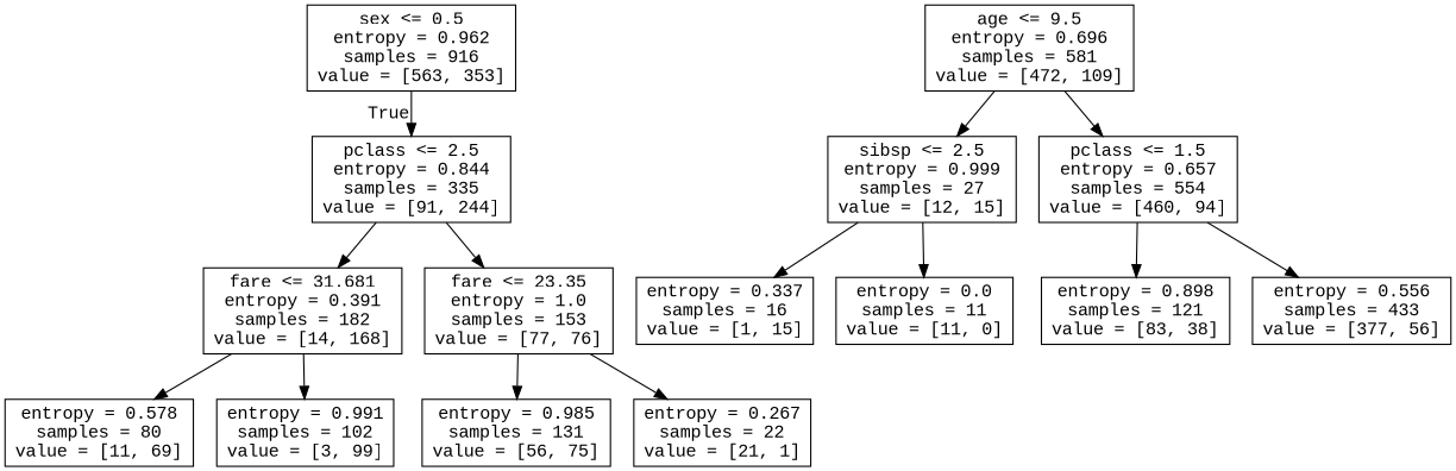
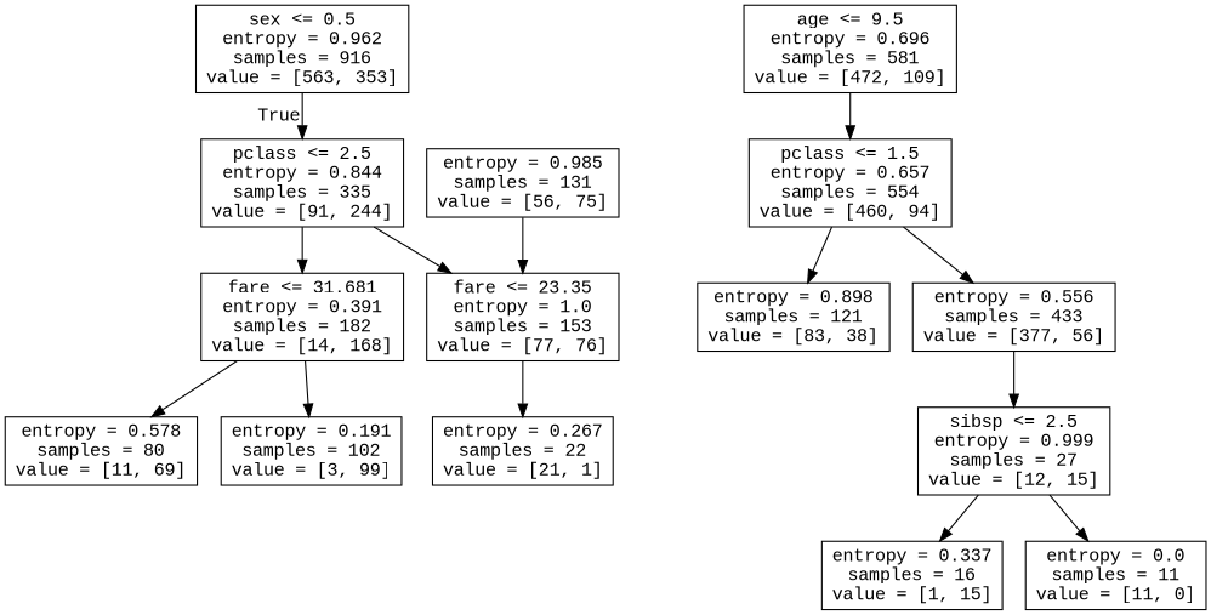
  digraph {
    fontname="Liberation Mono"
    node [fontname="Liberation Mono" shape=box]
    edge [fontname="Liberation Mono"]
    n1 [label="sex <= 0.5\nentropy = 0.962\nsamples = 916\nvalue = [563, 353]"]
    n2 [label="pclass <= 2.5\nentropy = 0.844\nsamples = 335\nvalue = [91, 244]"]
    n3 [label="fare <= 31.681\nentropy = 0.391\nsamples = 182\nvalue = [14, 168]"]
    n4 [label="fare <= 23.35\nentropy = 1.0\nsamples = 153\nvalue = [77, 76]"]
    n5 [label="age <= 9.5\nentropy = 0.696\nsamples = 581\nvalue = [472, 109]"]
    n6 [label="sibsp <= 2.5\nentropy = 0.999\nsamples = 27\nvalue = [12, 15]"]
    n7 [label="pclass <= 1.5\nentropy = 0.657\nsamples = 554\nvalue = [460, 94]"]
    n8 [label="entropy = 0.578\nsamples = 80\nvalue = [11, 69]"]
-   n9 [label="entropy = 0.991\nsamples = 102\nvalue = [3, 99]"]
+   n9 [label="entropy = 0.191\nsamples = 102\nvalue = [3, 99]"]
    n10 [label="entropy = 0.985\nsamples = 131\nvalue = [56, 75]"]
    n11 [label="entropy = 0.267\nsamples = 22\nvalue = [21, 1]"]
    n12 [label="entropy = 0.337\nsamples = 16\nvalue = [1, 15]"]
    n13 [label="entropy = 0.0\nsamples = 11\nvalue = [11, 0]"]
    n14 [label="entropy = 0.898\nsamples = 121\nvalue = [83, 38]"]
    n15 [label="entropy = 0.556\nsamples = 433\nvalue = [377, 56]"]
    n1 -> n2 [headlabel=True labelangle=45 labeldistance=2.5]
    n2 -> n3
    n2 -> n4
    n3 -> n8
    n3 -> n9
-   n4 -> n10
+   n10 -> n4
    n4 -> n11
-   n5 -> n6
+   n15 -> n6
    n5 -> n7
    n6 -> n12
    n6 -> n13
    n7 -> n14
    n7 -> n15
  }
